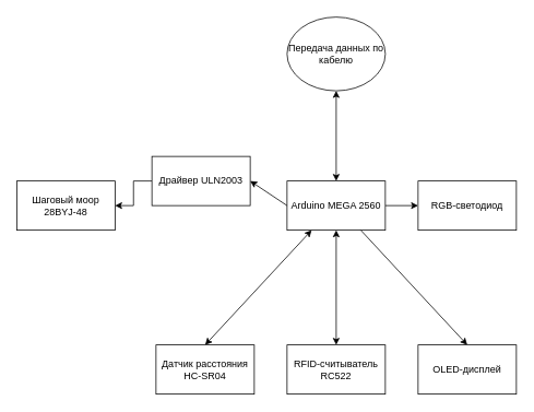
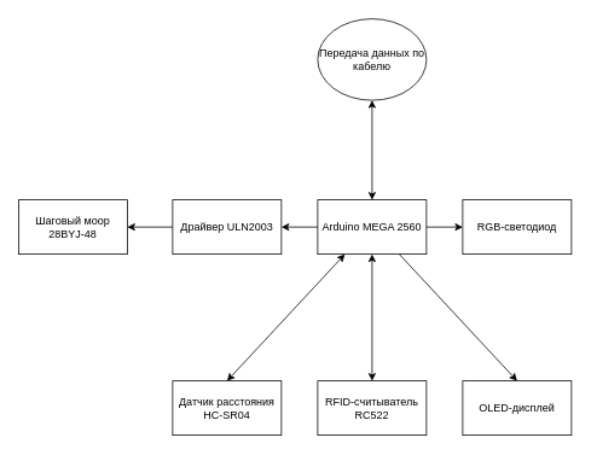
  <mxCell id="0" />
  <mxCell id="1" parent="0" />
  <mxCell id="2" value="" style="edgeStyle=orthogonalEdgeStyle;rounded=0;orthogonalLoop=1;jettySize=auto;html=1;" edge="1" parent="1" source="3" target="6"><mxGeometry relative="1" as="geometry" /></mxCell>
  <mxCell id="3" value="Arduino MEGA 2560" style="rounded=0;whiteSpace=wrap;html=1;" parent="1" vertex="1"><mxGeometry x="350" y="220" width="120" height="60" as="geometry" /></mxCell>
  <mxCell id="4" value="Передача данных по кабелю" style="ellipse;whiteSpace=wrap;html=1;" parent="1" vertex="1"><mxGeometry x="350" y="20" width="120" height="90" as="geometry" /></mxCell>
  <mxCell id="5" value="" style="endArrow=classic;startArrow=classic;html=1;rounded=0;exitX=0.5;exitY=0;exitDx=0;exitDy=0;entryX=0.5;entryY=1;entryDx=0;entryDy=0;" parent="1" source="3" target="4" edge="1"><mxGeometry width="50" height="50" relative="1" as="geometry"><mxPoint x="340" y="170" as="sourcePoint" /><mxPoint x="410" y="100" as="targetPoint" /></mxGeometry></mxCell>
  <mxCell id="6" value="RGB-светодиод" style="rounded=0;whiteSpace=wrap;html=1;" parent="1" vertex="1"><mxGeometry x="510" y="220" width="120" height="60" as="geometry" /></mxCell>
  <mxCell id="7" value="RFID-считыватель RC522" style="rounded=0;whiteSpace=wrap;html=1;" parent="1" vertex="1"><mxGeometry x="350" y="420" width="120" height="60" as="geometry" /></mxCell>
  <mxCell id="8" value="" style="edgeStyle=orthogonalEdgeStyle;rounded=0;orthogonalLoop=1;jettySize=auto;html=1;" parent="1" source="9" target="10" edge="1"><mxGeometry relative="1" as="geometry" /></mxCell>
- <mxCell id="9" value="Драйвер ULN2003" style="rounded=0;whiteSpace=wrap;html=1;" parent="1" vertex="1"><mxGeometry x="185" y="190" width="120" height="60" as="geometry" /></mxCell>
+ <mxCell id="9" value="Драйвер ULN2003" style="rounded=0;whiteSpace=wrap;html=1;" parent="1" vertex="1"><mxGeometry x="190" y="220" width="120" height="60" as="geometry" /></mxCell>
  <mxCell id="10" value="Шаговый моор 28BYJ-48" style="rounded=0;whiteSpace=wrap;html=1;" parent="1" vertex="1"><mxGeometry x="20" y="220" width="120" height="60" as="geometry" /></mxCell>
  <mxCell id="11" value="OLED-дисплей" style="rounded=0;whiteSpace=wrap;html=1;" parent="1" vertex="1"><mxGeometry x="510" y="420" width="120" height="60" as="geometry" /></mxCell>
  <mxCell id="12" value="Датчик расстояния HC-SR04" style="rounded=0;whiteSpace=wrap;html=1;" parent="1" vertex="1"><mxGeometry x="190" y="420" width="120" height="60" as="geometry" /></mxCell>
  <mxCell id="13" value="" style="endArrow=classic;html=1;rounded=0;exitX=0;exitY=0.5;exitDx=0;exitDy=0;entryX=1;entryY=0.5;entryDx=0;entryDy=0;" parent="1" source="3" target="9" edge="1"><mxGeometry width="50" height="50" relative="1" as="geometry"><mxPoint x="290" y="280" as="sourcePoint" /><mxPoint x="340" y="230" as="targetPoint" /></mxGeometry></mxCell>
  <mxCell id="14" value="" style="endArrow=classic;startArrow=classic;html=1;rounded=0;entryX=0.5;entryY=1;entryDx=0;entryDy=0;exitX=0.5;exitY=0;exitDx=0;exitDy=0;" parent="1" source="7" target="3" edge="1"><mxGeometry width="50" height="50" relative="1" as="geometry"><mxPoint x="330" y="400" as="sourcePoint" /><mxPoint x="380" y="350" as="targetPoint" /></mxGeometry></mxCell>
  <mxCell id="15" value="" style="endArrow=classic;html=1;rounded=0;exitX=0.75;exitY=1;exitDx=0;exitDy=0;entryX=0.5;entryY=0;entryDx=0;entryDy=0;" parent="1" source="3" target="11" edge="1"><mxGeometry width="50" height="50" relative="1" as="geometry"><mxPoint x="460" y="380" as="sourcePoint" /><mxPoint x="510" y="330" as="targetPoint" /></mxGeometry></mxCell>
  <mxCell id="16" value="" style="endArrow=classic;startArrow=classic;html=1;rounded=0;entryX=0.25;entryY=1;entryDx=0;entryDy=0;exitX=0.5;exitY=0;exitDx=0;exitDy=0;" parent="1" source="12" target="3" edge="1"><mxGeometry width="50" height="50" relative="1" as="geometry"><mxPoint x="250" y="380" as="sourcePoint" /><mxPoint x="300" y="330" as="targetPoint" /></mxGeometry></mxCell>
